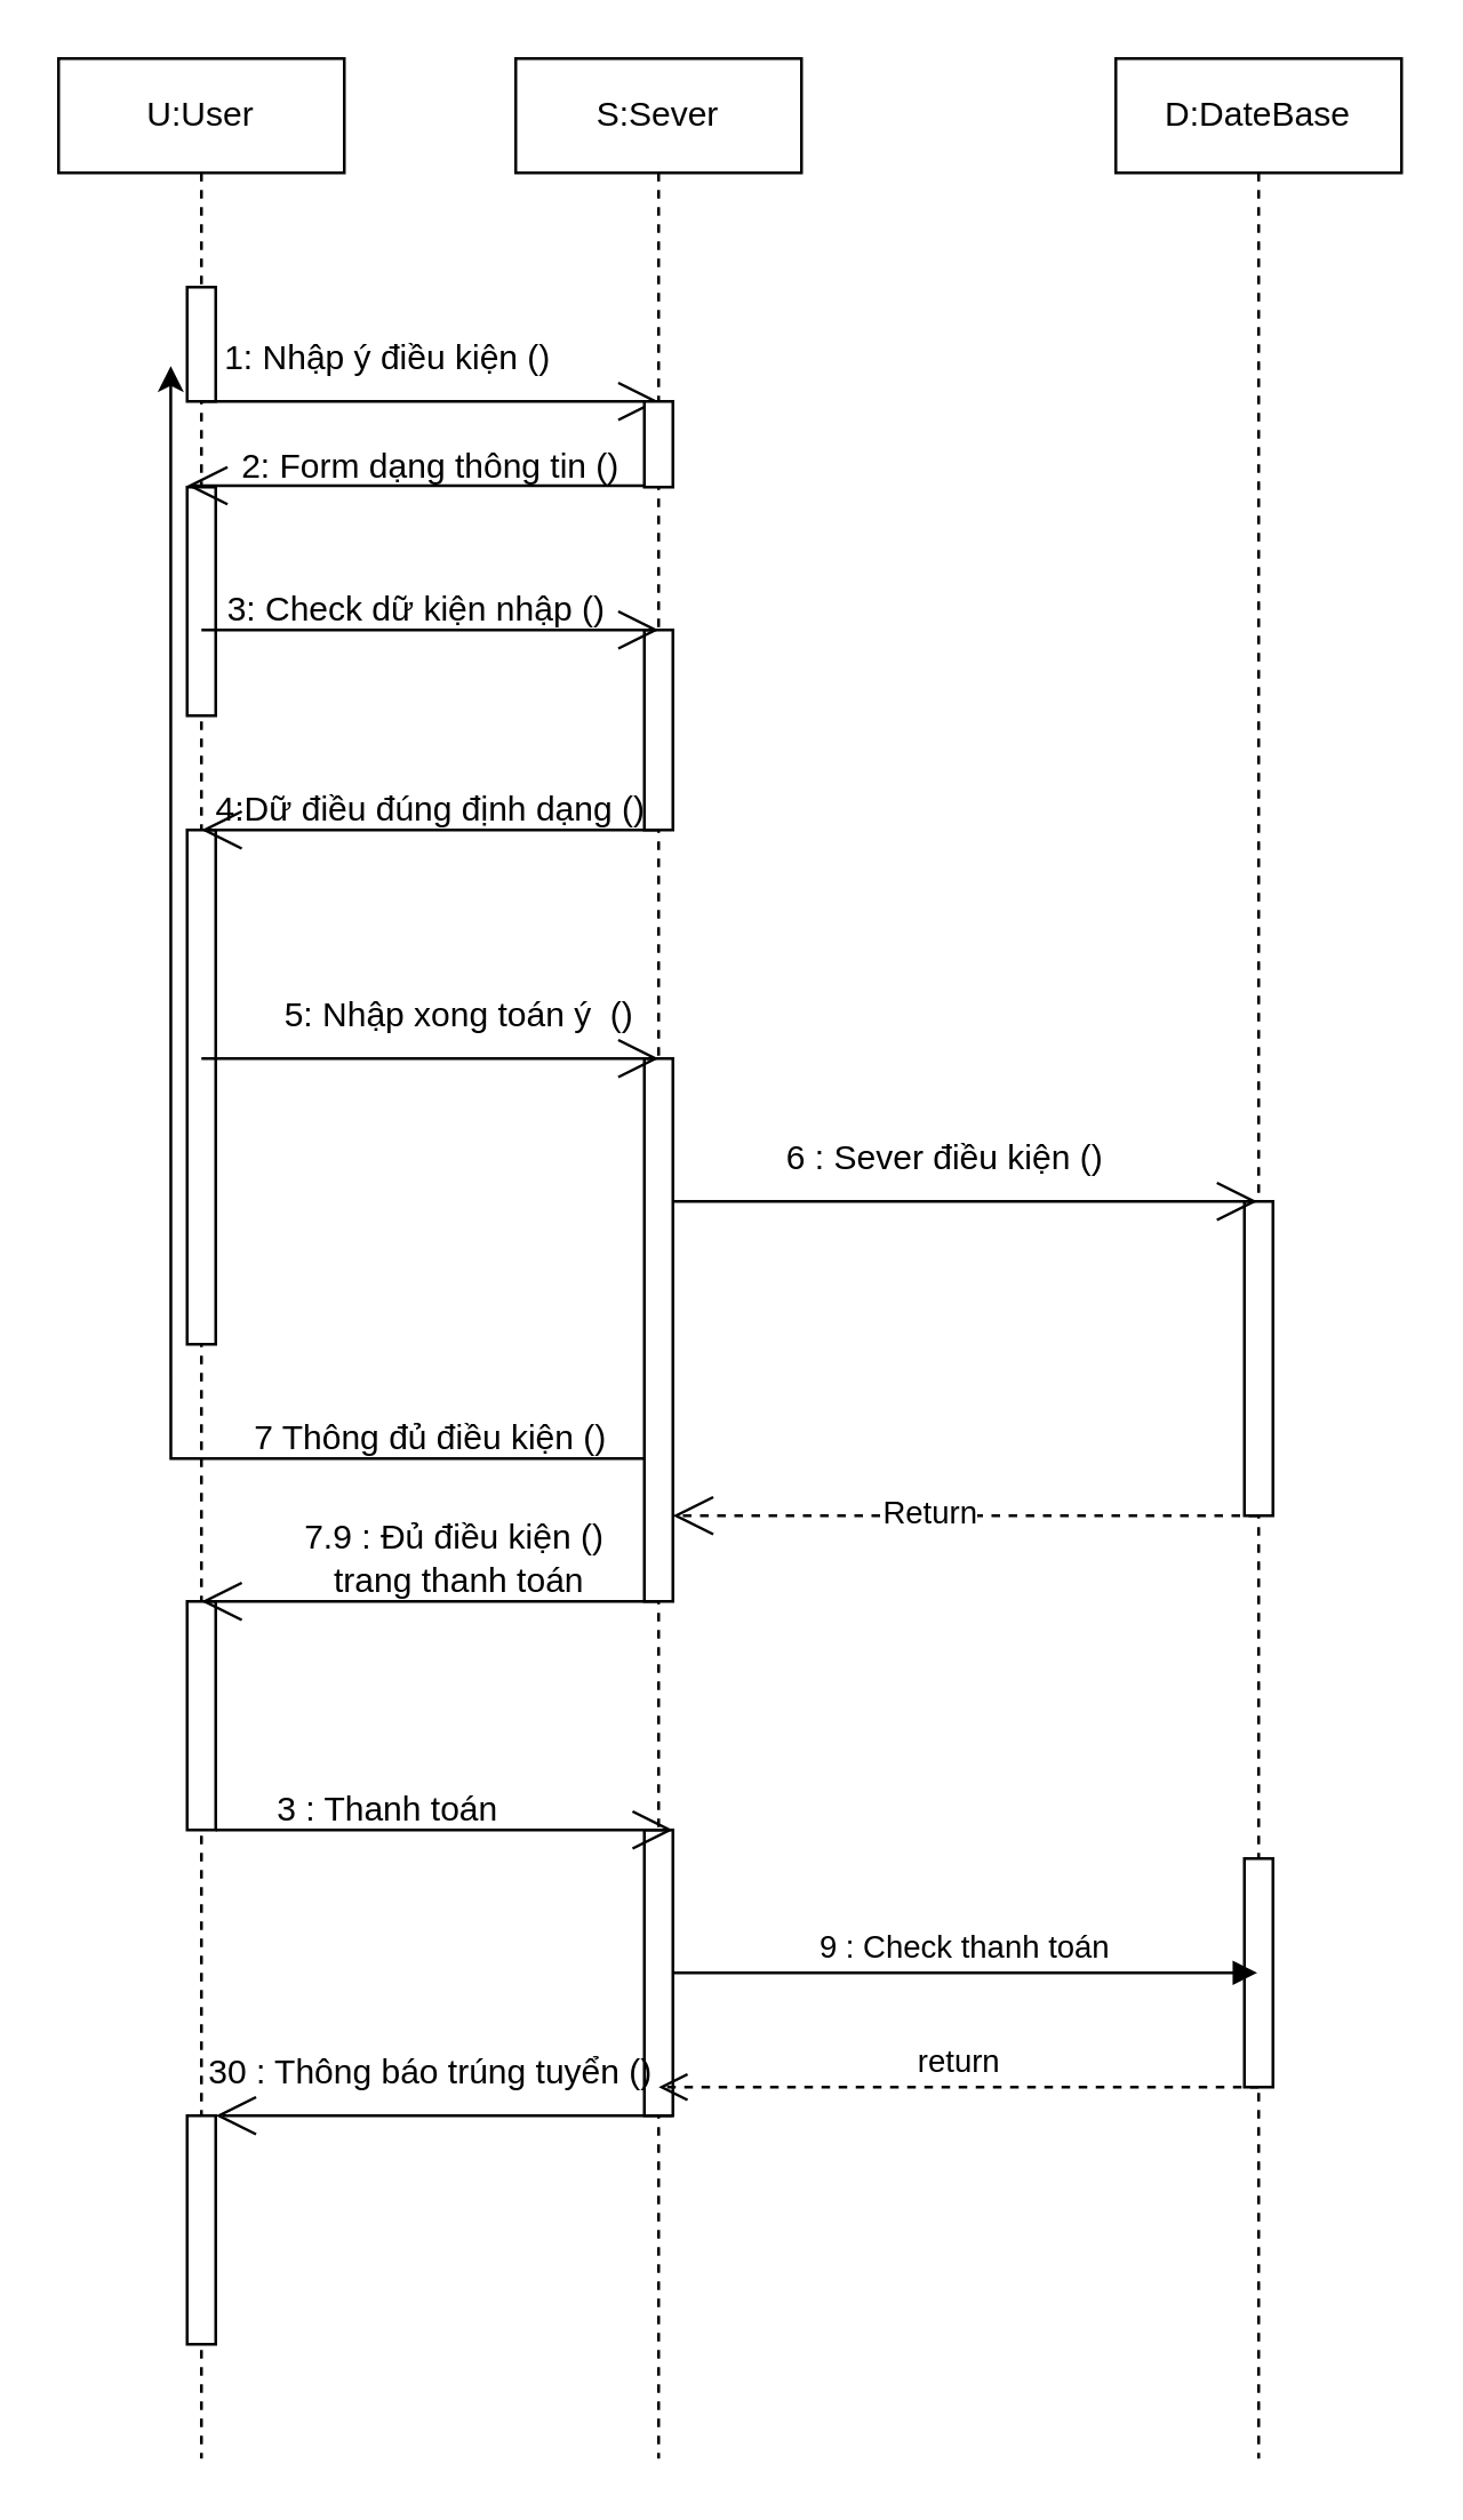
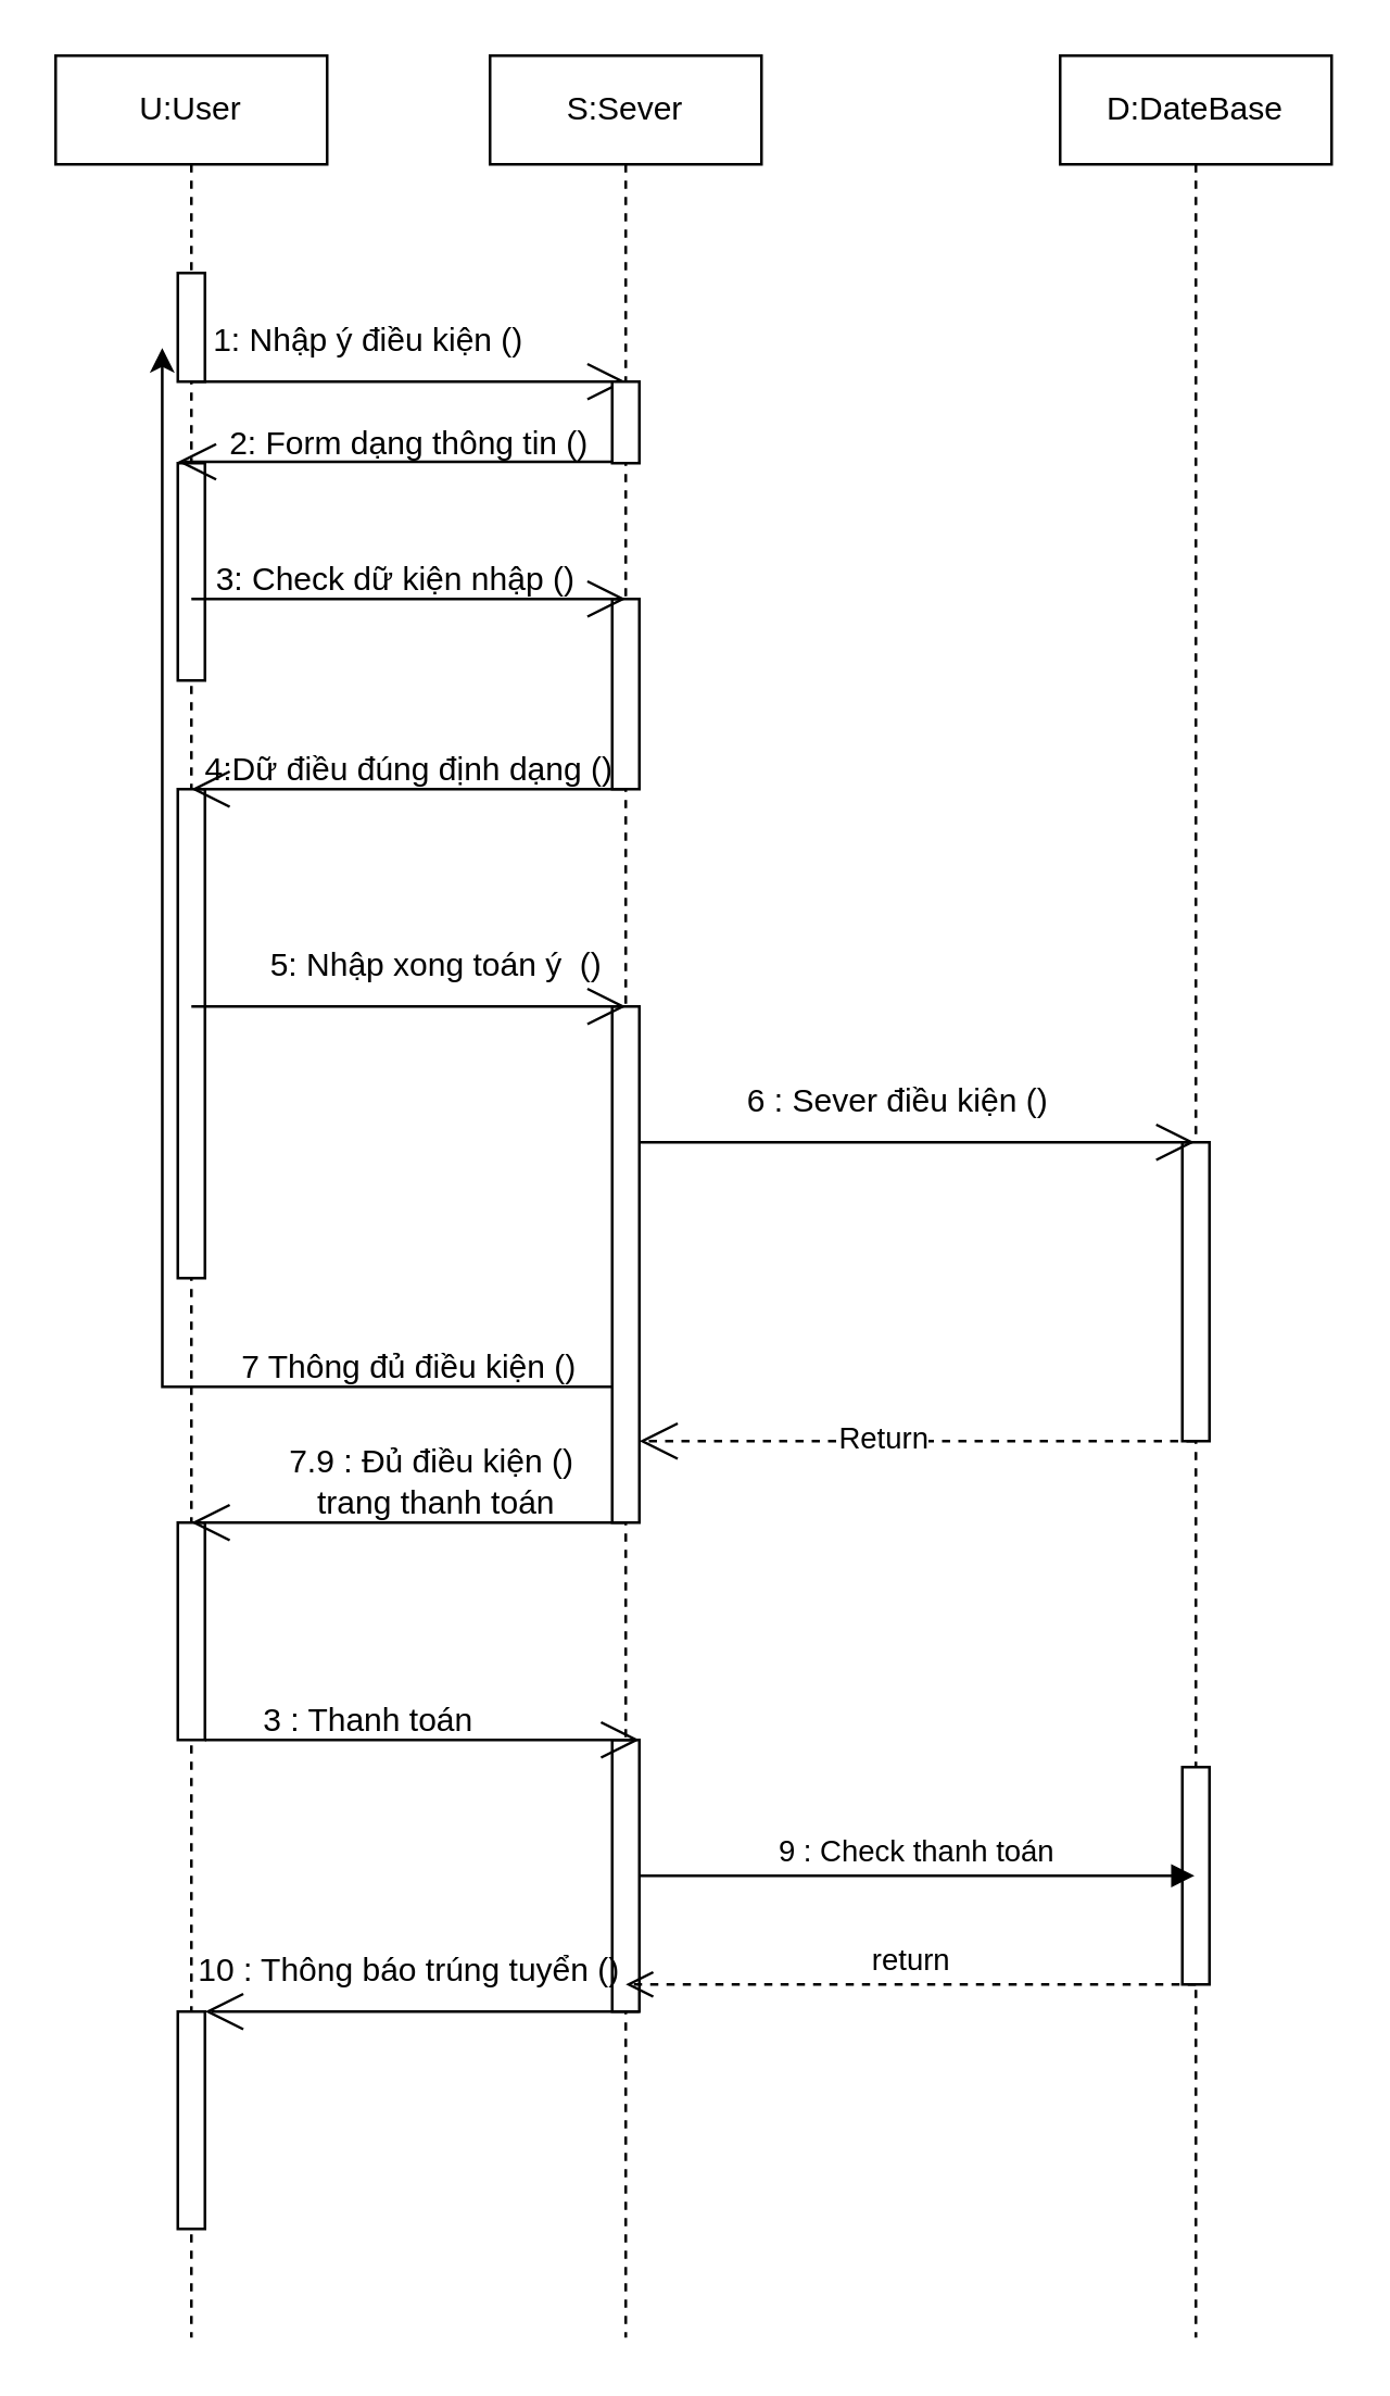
  <mxCell id="0" />
  <mxCell id="1" parent="0" />
  <mxCell id="2" value="U:User" style="shape=umlLifeline;perimeter=lifelinePerimeter;whiteSpace=wrap;html=1;container=1;dropTarget=0;collapsible=0;recursiveResize=0;outlineConnect=0;portConstraint=eastwest;newEdgeStyle={&quot;curved&quot;:0,&quot;rounded&quot;:0};" vertex="1" parent="1"><mxGeometry x="20" y="20" width="100" height="840" as="geometry" /></mxCell>
  <mxCell id="3" value="" style="html=1;points=[[0,0,0,0,5],[0,1,0,0,-5],[1,0,0,0,5],[1,1,0,0,-5]];perimeter=orthogonalPerimeter;outlineConnect=0;targetShapes=umlLifeline;portConstraint=eastwest;newEdgeStyle={&quot;curved&quot;:0,&quot;rounded&quot;:0};" vertex="1" parent="2"><mxGeometry x="45" y="150" width="10" height="80" as="geometry" /></mxCell>
  <mxCell id="4" value="" style="html=1;points=[[0,0,0,0,5],[0,1,0,0,-5],[1,0,0,0,5],[1,1,0,0,-5]];perimeter=orthogonalPerimeter;outlineConnect=0;targetShapes=umlLifeline;portConstraint=eastwest;newEdgeStyle={&quot;curved&quot;:0,&quot;rounded&quot;:0};" vertex="1" parent="2"><mxGeometry x="45" y="270" width="10" height="180" as="geometry" /></mxCell>
  <mxCell id="5" value="" style="html=1;points=[[0,0,0,0,5],[0,1,0,0,-5],[1,0,0,0,5],[1,1,0,0,-5]];perimeter=orthogonalPerimeter;outlineConnect=0;targetShapes=umlLifeline;portConstraint=eastwest;newEdgeStyle={&quot;curved&quot;:0,&quot;rounded&quot;:0};" vertex="1" parent="2"><mxGeometry x="45" y="540" width="10" height="80" as="geometry" /></mxCell>
  <mxCell id="6" value="" style="html=1;points=[[0,0,0,0,5],[0,1,0,0,-5],[1,0,0,0,5],[1,1,0,0,-5]];perimeter=orthogonalPerimeter;outlineConnect=0;targetShapes=umlLifeline;portConstraint=eastwest;newEdgeStyle={&quot;curved&quot;:0,&quot;rounded&quot;:0};" vertex="1" parent="2"><mxGeometry x="45" y="720" width="10" height="80" as="geometry" /></mxCell>
  <mxCell id="7" value="" style="endArrow=open;endFill=1;endSize=12;html=1;rounded=0;" edge="1" parent="1"><mxGeometry width="160" relative="1" as="geometry"><mxPoint x="70" y="140" as="sourcePoint" /><mxPoint x="230" y="140" as="targetPoint" /></mxGeometry></mxCell>
  <mxCell id="8" value="S:Sever" style="shape=umlLifeline;perimeter=lifelinePerimeter;whiteSpace=wrap;html=1;container=1;dropTarget=0;collapsible=0;recursiveResize=0;outlineConnect=0;portConstraint=eastwest;newEdgeStyle={&quot;curved&quot;:0,&quot;rounded&quot;:0};" vertex="1" parent="1"><mxGeometry x="180" y="20" width="100" height="840" as="geometry" /></mxCell>
  <mxCell id="9" value="" style="html=1;points=[[0,0,0,0,5],[0,1,0,0,-5],[1,0,0,0,5],[1,1,0,0,-5]];perimeter=orthogonalPerimeter;outlineConnect=0;targetShapes=umlLifeline;portConstraint=eastwest;newEdgeStyle={&quot;curved&quot;:0,&quot;rounded&quot;:0};" vertex="1" parent="8"><mxGeometry x="45" y="120" width="10" height="30" as="geometry" /></mxCell>
  <mxCell id="10" value="" style="html=1;points=[[0,0,0,0,5],[0,1,0,0,-5],[1,0,0,0,5],[1,1,0,0,-5]];perimeter=orthogonalPerimeter;outlineConnect=0;targetShapes=umlLifeline;portConstraint=eastwest;newEdgeStyle={&quot;curved&quot;:0,&quot;rounded&quot;:0};" vertex="1" parent="8"><mxGeometry x="45" y="200" width="10" height="70" as="geometry" /></mxCell>
  <mxCell id="11" value="" style="html=1;points=[[0,0,0,0,5],[0,1,0,0,-5],[1,0,0,0,5],[1,1,0,0,-5]];perimeter=orthogonalPerimeter;outlineConnect=0;targetShapes=umlLifeline;portConstraint=eastwest;newEdgeStyle={&quot;curved&quot;:0,&quot;rounded&quot;:0};" vertex="1" parent="8"><mxGeometry x="45" y="350" width="10" height="190" as="geometry" /></mxCell>
  <mxCell id="12" value="" style="html=1;points=[[0,0,0,0,5],[0,1,0,0,-5],[1,0,0,0,5],[1,1,0,0,-5]];perimeter=orthogonalPerimeter;outlineConnect=0;targetShapes=umlLifeline;portConstraint=eastwest;newEdgeStyle={&quot;curved&quot;:0,&quot;rounded&quot;:0};" vertex="1" parent="8"><mxGeometry x="45" y="620" width="10" height="100" as="geometry" /></mxCell>
  <mxCell id="13" value="1: Nhập ý điều kiện ()" style="text;html=1;align=center;verticalAlign=middle;resizable=0;points=[];autosize=1;strokeColor=none;fillColor=none;" vertex="1" parent="1"><mxGeometry x="65" y="110" width="140" height="30" as="geometry" /></mxCell>
  <mxCell id="14" value="" style="endArrow=open;endFill=1;endSize=12;html=1;rounded=0;" edge="1" parent="1"><mxGeometry width="160" relative="1" as="geometry"><mxPoint x="225" y="169.5" as="sourcePoint" /><mxPoint x="65" y="169.5" as="targetPoint" /></mxGeometry></mxCell>
  <mxCell id="15" value="2: Form dạng thông tin ()" style="text;html=1;align=center;verticalAlign=middle;resizable=0;points=[];autosize=1;strokeColor=none;fillColor=none;" vertex="1" parent="1"><mxGeometry x="70" y="148" width="160" height="30" as="geometry" /></mxCell>
  <mxCell id="16" value="" style="endArrow=open;endFill=1;endSize=12;html=1;rounded=0;" edge="1" parent="1"><mxGeometry width="160" relative="1" as="geometry"><mxPoint x="70" y="220" as="sourcePoint" /><mxPoint x="230" y="220" as="targetPoint" /></mxGeometry></mxCell>
  <mxCell id="17" value="3: Check dữ kiện nhập ()" style="text;html=1;align=center;verticalAlign=middle;resizable=0;points=[];autosize=1;strokeColor=none;fillColor=none;" vertex="1" parent="1"><mxGeometry x="70" y="198" width="150" height="30" as="geometry" /></mxCell>
  <mxCell id="18" value="" style="endArrow=open;endFill=1;endSize=12;html=1;rounded=0;" edge="1" parent="1"><mxGeometry width="160" relative="1" as="geometry"><mxPoint x="230" y="290" as="sourcePoint" /><mxPoint x="70" y="290" as="targetPoint" /></mxGeometry></mxCell>
  <mxCell id="19" value="4:Dữ điều đúng định dạng ()" style="text;html=1;align=center;verticalAlign=middle;resizable=0;points=[];autosize=1;strokeColor=none;fillColor=none;" vertex="1" parent="1"><mxGeometry x="65" y="268" width="170" height="30" as="geometry" /></mxCell>
  <mxCell id="20" value="" style="endArrow=open;endFill=1;endSize=12;html=1;rounded=0;" edge="1" parent="1"><mxGeometry width="160" relative="1" as="geometry"><mxPoint x="70" y="370" as="sourcePoint" /><mxPoint x="230" y="370" as="targetPoint" /></mxGeometry></mxCell>
  <mxCell id="21" value="5: Nhập xong toán ý&amp;nbsp; ()" style="text;html=1;align=center;verticalAlign=middle;resizable=0;points=[];autosize=1;strokeColor=none;fillColor=none;" vertex="1" parent="1"><mxGeometry x="85" y="340" width="150" height="30" as="geometry" /></mxCell>
  <mxCell id="22" value="D:DateBase" style="shape=umlLifeline;perimeter=lifelinePerimeter;whiteSpace=wrap;html=1;container=1;dropTarget=0;collapsible=0;recursiveResize=0;outlineConnect=0;portConstraint=eastwest;newEdgeStyle={&quot;curved&quot;:0,&quot;rounded&quot;:0};" vertex="1" parent="1"><mxGeometry x="390" y="20" width="100" height="840" as="geometry" /></mxCell>
  <mxCell id="23" value="" style="html=1;points=[[0,0,0,0,5],[0,1,0,0,-5],[1,0,0,0,5],[1,1,0,0,-5]];perimeter=orthogonalPerimeter;outlineConnect=0;targetShapes=umlLifeline;portConstraint=eastwest;newEdgeStyle={&quot;curved&quot;:0,&quot;rounded&quot;:0};" vertex="1" parent="22"><mxGeometry x="45" y="400" width="10" height="110" as="geometry" /></mxCell>
  <mxCell id="24" value="" style="html=1;points=[[0,0,0,0,5],[0,1,0,0,-5],[1,0,0,0,5],[1,1,0,0,-5]];perimeter=orthogonalPerimeter;outlineConnect=0;targetShapes=umlLifeline;portConstraint=eastwest;newEdgeStyle={&quot;curved&quot;:0,&quot;rounded&quot;:0};" vertex="1" parent="22"><mxGeometry x="45" y="630" width="10" height="80" as="geometry" /></mxCell>
  <mxCell id="25" value="" style="endArrow=open;endFill=1;endSize=12;html=1;rounded=0;" edge="1" parent="1" source="11" target="22"><mxGeometry width="160" relative="1" as="geometry"><mxPoint x="250" y="420" as="sourcePoint" /><mxPoint x="395" y="420" as="targetPoint" /><Array as="points"><mxPoint x="350" y="420" /></Array></mxGeometry></mxCell>
  <mxCell id="26" value="" style="html=1;points=[[0,0,0,0,5],[0,1,0,0,-5],[1,0,0,0,5],[1,1,0,0,-5]];perimeter=orthogonalPerimeter;outlineConnect=0;targetShapes=umlLifeline;portConstraint=eastwest;newEdgeStyle={&quot;curved&quot;:0,&quot;rounded&quot;:0};" vertex="1" parent="1"><mxGeometry x="65" y="100" width="10" height="40" as="geometry" /></mxCell>
  <mxCell id="27" value="6 : Sever điều kiện ()" style="text;html=1;align=center;verticalAlign=middle;resizable=0;points=[];autosize=1;strokeColor=none;fillColor=none;" vertex="1" parent="1"><mxGeometry x="260" y="390" width="140" height="30" as="geometry" /></mxCell>
  <mxCell id="28" value="" style="endArrow=open;endSize=12;dashed=1;html=1;rounded=0;" edge="1" parent="1"><mxGeometry width="160" relative="1" as="geometry"><mxPoint x="439.5" y="530" as="sourcePoint" /><mxPoint x="235" y="530" as="targetPoint" /></mxGeometry></mxCell>
  <mxCell id="29" value="Return" style="edgeLabel;html=1;align=center;verticalAlign=middle;resizable=0;points=[];" vertex="1" connectable="0" parent="28"><mxGeometry x="0.128" y="-2" relative="1" as="geometry"><mxPoint as="offset" /></mxGeometry></mxCell>
  <mxCell id="30" style="edgeStyle=orthogonalEdgeStyle;rounded=0;orthogonalLoop=1;jettySize=auto;html=1;entryX=-0.041;entryY=0.587;entryDx=0;entryDy=0;entryPerimeter=0;" edge="1" parent="1" source="11" target="13"><mxGeometry relative="1" as="geometry"><mxPoint x="-10" y="520" as="sourcePoint" /><Array as="points"><mxPoint x="59" y="510" /></Array></mxGeometry></mxCell>
  <mxCell id="31" value="7 Thông đủ điều kiện ()" style="text;html=1;align=center;verticalAlign=middle;resizable=0;points=[];autosize=1;strokeColor=none;fillColor=none;" vertex="1" parent="1"><mxGeometry x="75" y="488" width="150" height="30" as="geometry" /></mxCell>
  <mxCell id="32" value="" style="endArrow=open;endFill=1;endSize=12;html=1;rounded=0;" edge="1" parent="1"><mxGeometry width="160" relative="1" as="geometry"><mxPoint x="230" y="560" as="sourcePoint" /><mxPoint x="70" y="560" as="targetPoint" /></mxGeometry></mxCell>
  <mxCell id="33" value="7.9 : Đủ điều kiện ()&amp;nbsp;&lt;div&gt;trang thanh toán&lt;/div&gt;" style="text;html=1;align=center;verticalAlign=middle;resizable=0;points=[];autosize=1;strokeColor=none;fillColor=none;" vertex="1" parent="1"><mxGeometry x="95" y="525" width="130" height="40" as="geometry" /></mxCell>
  <mxCell id="34" value="" style="endArrow=open;endFill=1;endSize=12;html=1;rounded=0;" edge="1" parent="1"><mxGeometry width="160" relative="1" as="geometry"><mxPoint x="75" y="640" as="sourcePoint" /><mxPoint x="235" y="640" as="targetPoint" /></mxGeometry></mxCell>
  <mxCell id="35" value="3 : Thanh toán" style="text;html=1;align=center;verticalAlign=middle;resizable=0;points=[];autosize=1;strokeColor=none;fillColor=none;" vertex="1" parent="1"><mxGeometry x="85" y="618" width="100" height="30" as="geometry" /></mxCell>
  <mxCell id="36" value="9 : Check thanh toán" style="html=1;verticalAlign=bottom;endArrow=block;curved=0;rounded=0;" edge="1" target="22" parent="1" source="12"><mxGeometry relative="1" as="geometry"><mxPoint x="245" y="687" as="sourcePoint" /><mxPoint x="610" y="630" as="targetPoint" /></mxGeometry></mxCell>
  <mxCell id="37" value="return" style="html=1;verticalAlign=bottom;endArrow=open;dashed=1;endSize=8;curved=0;rounded=0;" edge="1" parent="1"><mxGeometry relative="1" as="geometry"><mxPoint x="230" y="730" as="targetPoint" /><mxPoint x="440" y="730" as="sourcePoint" /></mxGeometry></mxCell>
  <mxCell id="38" value="" style="endArrow=open;endFill=1;endSize=12;html=1;rounded=0;" edge="1" parent="1"><mxGeometry width="160" relative="1" as="geometry"><mxPoint x="235" y="740" as="sourcePoint" /><mxPoint x="75" y="740" as="targetPoint" /></mxGeometry></mxCell>
- <mxCell id="39" value="30 : Thông báo trúng tuyển ()" style="text;html=1;align=center;verticalAlign=middle;resizable=0;points=[];autosize=1;strokeColor=none;fillColor=none;" vertex="1" parent="1"><mxGeometry x="60" y="710" width="180" height="30" as="geometry" /></mxCell>
+ <mxCell id="39" value="10 : Thông báo trúng tuyển ()" style="text;html=1;align=center;verticalAlign=middle;resizable=0;points=[];autosize=1;strokeColor=none;fillColor=none;" vertex="1" parent="1"><mxGeometry x="60" y="710" width="180" height="30" as="geometry" /></mxCell>
